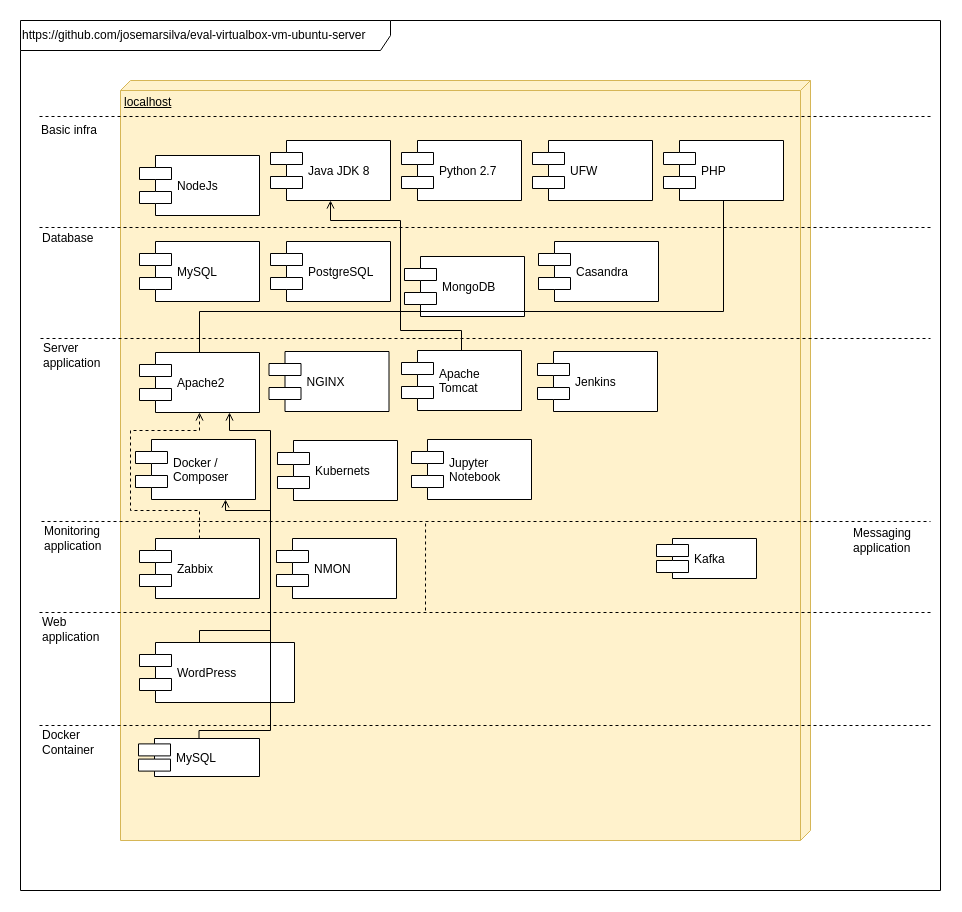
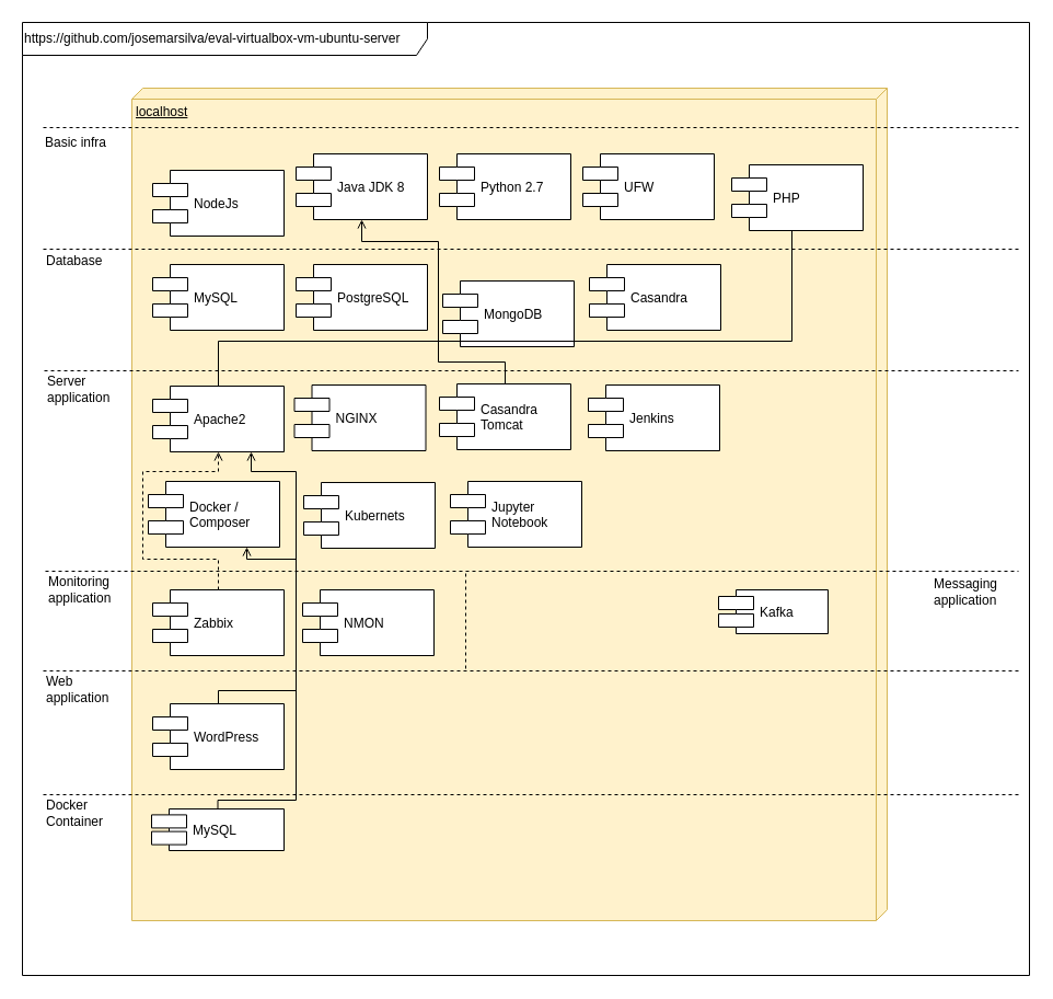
  <mxCell id="0" />
  <mxCell id="1" parent="0" />
  <mxCell id="2" value="&lt;div style=&quot;text-align: left&quot;&gt;&lt;span&gt;https://github.com/josemarsilva/eval-virtualbox-vm-ubuntu-server&lt;/span&gt;&lt;/div&gt;" style="shape=umlFrame;whiteSpace=wrap;html=1;width=370;height=30;align=left;" parent="1" vertex="1"><mxGeometry width="920" height="870" as="geometry" x="20" y="20" /></mxCell>
  <mxCell id="3" value="localhost" style="verticalAlign=top;align=left;spacingTop=8;spacingLeft=2;spacingRight=12;shape=cube;size=10;direction=south;fontStyle=4;html=1;fillColor=#fff2cc;strokeColor=#d6b656;" parent="1" vertex="1"><mxGeometry x="120" y="80" width="690" height="760" as="geometry" /></mxCell>
  <mxCell id="4" value="NodeJs" style="shape=component;align=left;spacingLeft=36;" parent="1" vertex="1"><mxGeometry x="139" y="155" width="120" height="60" as="geometry" /></mxCell>
  <mxCell id="5" value="" style="line;strokeWidth=1;fillColor=none;align=left;verticalAlign=middle;spacingTop=-1;spacingLeft=3;spacingRight=3;rotatable=0;labelPosition=right;points=[];portConstraint=eastwest;dashed=1;" parent="1" vertex="1"><mxGeometry x="39" y="223" width="891" height="8" as="geometry" /></mxCell>
  <mxCell id="6" value="" style="line;strokeWidth=1;fillColor=none;align=left;verticalAlign=middle;spacingTop=-1;spacingLeft=3;spacingRight=3;rotatable=0;labelPosition=right;points=[];portConstraint=eastwest;dashed=1;" parent="1" vertex="1"><mxGeometry x="39" y="112" width="891" height="8" as="geometry" /></mxCell>
  <mxCell id="7" value="Java JDK 8" style="shape=component;align=left;spacingLeft=36;" parent="1" vertex="1"><mxGeometry x="270" y="140" width="120" height="60" as="geometry" /></mxCell>
  <mxCell id="8" value="Python 2.7" style="shape=component;align=left;spacingLeft=36;" parent="1" vertex="1"><mxGeometry x="401" y="140" width="120" height="60" as="geometry" /></mxCell>
  <mxCell id="9" value="MySQL" style="shape=component;align=left;spacingLeft=36;" parent="1" vertex="1"><mxGeometry x="139" y="241" width="120" height="60" as="geometry" /></mxCell>
  <mxCell id="10" value="PostgreSQL" style="shape=component;align=left;spacingLeft=36;" parent="1" vertex="1"><mxGeometry x="270" y="241" width="120" height="60" as="geometry" /></mxCell>
  <mxCell id="11" value="MongoDB" style="shape=component;align=left;spacingLeft=36;" parent="1" vertex="1"><mxGeometry x="404" y="256" width="120" height="60" as="geometry" /></mxCell>
  <mxCell id="12" value="&lt;div style=&quot;text-align: left&quot;&gt;&lt;span&gt;Database&lt;/span&gt;&lt;/div&gt;" style="text;html=1;resizable=0;autosize=1;align=left;verticalAlign=middle;points=[];fillColor=none;strokeColor=none;rounded=0;dashed=1;" parent="1" vertex="1"><mxGeometry x="40" y="228" width="70" height="20" as="geometry" /></mxCell>
  <mxCell id="13" value="Casandra" style="shape=component;align=left;spacingLeft=36;" parent="1" vertex="1"><mxGeometry x="538" y="241" width="120" height="60" as="geometry" /></mxCell>
  <mxCell id="14" value="" style="line;strokeWidth=1;fillColor=none;align=left;verticalAlign=middle;spacingTop=-1;spacingLeft=3;spacingRight=3;rotatable=0;labelPosition=right;points=[];portConstraint=eastwest;dashed=1;" parent="1" vertex="1"><mxGeometry x="40" y="334" width="890" height="8" as="geometry" /></mxCell>
  <mxCell id="15" value="Server &lt;br&gt;application" style="text;html=1;resizable=0;autosize=1;align=left;verticalAlign=middle;points=[];fillColor=none;strokeColor=none;rounded=0;dashed=1;" parent="1" vertex="1"><mxGeometry x="41" y="340" width="70" height="30" as="geometry" /></mxCell>
  <mxCell id="16" style="edgeStyle=orthogonalEdgeStyle;rounded=0;orthogonalLoop=1;jettySize=auto;html=1;endArrow=none;endFill=0;" parent="1" source="17" target="20" edge="1"><mxGeometry relative="1" as="geometry"><mxPoint x="723" y="211" as="targetPoint" /><Array as="points"><mxPoint x="199" y="311" /><mxPoint x="723" y="311" /></Array></mxGeometry></mxCell>
  <mxCell id="17" value="Apache2" style="shape=component;align=left;spacingLeft=36;" parent="1" vertex="1"><mxGeometry x="139" y="352" width="120" height="60" as="geometry" /></mxCell>
  <mxCell id="18" value="UFW" style="shape=component;align=left;spacingLeft=36;" parent="1" vertex="1"><mxGeometry x="532" y="140" width="120" height="60" as="geometry" /></mxCell>
  <mxCell id="19" value="NGINX" style="shape=component;align=left;spacingLeft=36;" parent="1" vertex="1"><mxGeometry x="268.5" y="351" width="120" height="60" as="geometry" /></mxCell>
- <mxCell id="20" value="PHP" style="shape=component;align=left;spacingLeft=36;" parent="1" vertex="1"><mxGeometry x="663" y="140" width="120" height="60" as="geometry" /></mxCell>
+ <mxCell id="20" value="PHP" style="shape=component;align=left;spacingLeft=36;" parent="1" vertex="1"><mxGeometry x="668" y="150" width="120" height="60" as="geometry" /></mxCell>
  <mxCell id="21" style="edgeStyle=orthogonalEdgeStyle;rounded=0;orthogonalLoop=1;jettySize=auto;html=1;entryX=0.5;entryY=1;entryDx=0;entryDy=0;endArrow=open;endFill=0;" parent="1" source="22" target="7" edge="1"><mxGeometry relative="1" as="geometry"><Array as="points"><mxPoint x="461" y="330" /><mxPoint x="400" y="330" /><mxPoint x="400" y="220" /><mxPoint x="330" y="220" /></Array></mxGeometry></mxCell>
- <mxCell id="22" value="Apache &#10;Tomcat" style="shape=component;align=left;spacingLeft=36;" parent="1" vertex="1"><mxGeometry x="401" y="350" width="120" height="60" as="geometry" /></mxCell>
+ <mxCell id="22" value="Casandra &#10;Tomcat" style="shape=component;align=left;spacingLeft=36;" parent="1" vertex="1"><mxGeometry x="401" y="350" width="120" height="60" as="geometry" /></mxCell>
  <mxCell id="23" value="Basic infra" style="text;html=1;resizable=0;autosize=1;align=left;verticalAlign=middle;points=[];fillColor=none;strokeColor=none;rounded=0;dashed=1;" parent="1" vertex="1"><mxGeometry x="39" y="120" width="70" height="20" as="geometry" /></mxCell>
  <mxCell id="24" value="Jenkins" style="shape=component;align=left;spacingLeft=36;" parent="1" vertex="1"><mxGeometry x="537" y="351" width="120" height="60" as="geometry" /></mxCell>
  <mxCell id="25" value="" style="line;strokeWidth=1;fillColor=none;align=left;verticalAlign=middle;spacingTop=-1;spacingLeft=3;spacingRight=3;rotatable=0;labelPosition=right;points=[];portConstraint=eastwest;dashed=1;" parent="1" vertex="1"><mxGeometry x="41" y="517" width="889" height="8" as="geometry" /></mxCell>
  <mxCell id="26" value="Monitoring&lt;br&gt;application&lt;br&gt;" style="text;html=1;resizable=0;autosize=1;align=left;verticalAlign=middle;points=[];fillColor=none;strokeColor=none;rounded=0;dashed=1;" parent="1" vertex="1"><mxGeometry x="42" y="523" width="70" height="30" as="geometry" /></mxCell>
  <mxCell id="27" value="Kubernets" style="shape=component;align=left;spacingLeft=36;" parent="1" vertex="1"><mxGeometry x="277" y="440" width="120" height="60" as="geometry" /></mxCell>
  <mxCell id="28" style="edgeStyle=orthogonalEdgeStyle;rounded=0;orthogonalLoop=1;jettySize=auto;html=1;entryX=0.5;entryY=1;entryDx=0;entryDy=0;endArrow=open;endFill=0;exitX=0.5;exitY=0;exitDx=0;exitDy=0;dashed=1;" parent="1" source="29" target="17" edge="1"><mxGeometry relative="1" as="geometry"><Array as="points"><mxPoint x="199" y="510" /><mxPoint x="130" y="510" /><mxPoint x="130" y="430" /><mxPoint x="199" y="430" /></Array></mxGeometry></mxCell>
  <mxCell id="29" value="Zabbix" style="shape=component;align=left;spacingLeft=36;" parent="1" vertex="1"><mxGeometry x="139" y="538" width="120" height="60" as="geometry" /></mxCell>
  <mxCell id="30" value="Docker / &#10;Composer" style="shape=component;align=left;spacingLeft=36;" parent="1" vertex="1"><mxGeometry x="135" y="439" width="120" height="60" as="geometry" /></mxCell>
  <mxCell id="31" value="NMON" style="shape=component;align=left;spacingLeft=36;" parent="1" vertex="1"><mxGeometry x="276" y="538" width="120" height="60" as="geometry" /></mxCell>
  <mxCell id="32" value="Jupyter &#10;Notebook" style="shape=component;align=left;spacingLeft=36;" parent="1" vertex="1"><mxGeometry x="411" y="439" width="120" height="60" as="geometry" /></mxCell>
  <mxCell id="33" value="" style="line;strokeWidth=1;fillColor=none;align=left;verticalAlign=middle;spacingTop=-1;spacingLeft=3;spacingRight=3;rotatable=0;labelPosition=right;points=[];portConstraint=eastwest;dashed=1;" parent="1" vertex="1"><mxGeometry x="39" y="608" width="891" height="8" as="geometry" /></mxCell>
  <mxCell id="34" value="Web&lt;br&gt;application&lt;br&gt;" style="text;html=1;resizable=0;autosize=1;align=left;verticalAlign=middle;points=[];fillColor=none;strokeColor=none;rounded=0;dashed=1;" parent="1" vertex="1"><mxGeometry x="40" y="614" width="70" height="30" as="geometry" /></mxCell>
  <mxCell id="35" value="Kafka" style="shape=component;align=left;spacingLeft=36;" parent="1" vertex="1"><mxGeometry x="656" y="538" width="100" height="40" as="geometry" /></mxCell>
  <mxCell id="36" value="Messaging&lt;br&gt;application&lt;br&gt;" style="text;html=1;resizable=0;autosize=1;align=left;verticalAlign=middle;points=[];fillColor=none;strokeColor=none;rounded=0;dashed=1;" vertex="1" parent="1"><mxGeometry x="851" y="525" width="70" height="30" as="geometry" /></mxCell>
  <mxCell id="37" value="" style="endArrow=none;dashed=1;html=1;entryX=0.432;entryY=0.5;entryDx=0;entryDy=0;entryPerimeter=0;" edge="1" parent="1" target="25"><mxGeometry width="50" height="50" relative="1" as="geometry"><mxPoint x="425" y="610" as="sourcePoint" /><mxPoint x="610" y="650" as="targetPoint" /></mxGeometry></mxCell>
  <mxCell id="38" style="edgeStyle=orthogonalEdgeStyle;rounded=0;orthogonalLoop=1;jettySize=auto;html=1;entryX=0.75;entryY=1;entryDx=0;entryDy=0;endArrow=open;endFill=0;" edge="1" parent="1" source="39" target="17"><mxGeometry relative="1" as="geometry"><Array as="points"><mxPoint x="199" y="630" /><mxPoint x="270" y="630" /><mxPoint x="270" y="430" /><mxPoint x="229" y="430" /></Array></mxGeometry></mxCell>
- <mxCell id="39" value="WordPress" style="shape=component;align=left;spacingLeft=36;" vertex="1" parent="1"><mxGeometry x="139" y="642" width="155" height="60" as="geometry" /></mxCell>
+ <mxCell id="39" value="WordPress" style="shape=component;align=left;spacingLeft=36;" vertex="1" parent="1"><mxGeometry x="139" y="642" width="120" height="60" as="geometry" /></mxCell>
  <mxCell id="40" value="" style="line;strokeWidth=1;fillColor=none;align=left;verticalAlign=middle;spacingTop=-1;spacingLeft=3;spacingRight=3;rotatable=0;labelPosition=right;points=[];portConstraint=eastwest;dashed=1;" vertex="1" parent="1"><mxGeometry x="39" y="721" width="891" height="8" as="geometry" /></mxCell>
  <mxCell id="41" value="Docker &lt;br&gt;Container&lt;br&gt;" style="text;html=1;resizable=0;autosize=1;align=left;verticalAlign=middle;points=[];fillColor=none;strokeColor=none;rounded=0;dashed=1;" vertex="1" parent="1"><mxGeometry x="40" y="727" width="70" height="30" as="geometry" /></mxCell>
  <mxCell id="42" style="edgeStyle=orthogonalEdgeStyle;rounded=0;orthogonalLoop=1;jettySize=auto;html=1;entryX=0.75;entryY=1;entryDx=0;entryDy=0;endArrow=open;endFill=0;" edge="1" parent="1" source="43" target="30"><mxGeometry relative="1" as="geometry"><Array as="points"><mxPoint x="199" y="730" /><mxPoint x="270" y="730" /><mxPoint x="270" y="510" /><mxPoint x="225" y="510" /></Array></mxGeometry></mxCell>
  <mxCell id="43" value="MySQL" style="shape=component;align=left;spacingLeft=36;" vertex="1" parent="1"><mxGeometry x="138" y="738" width="121" height="38" as="geometry" /></mxCell>
